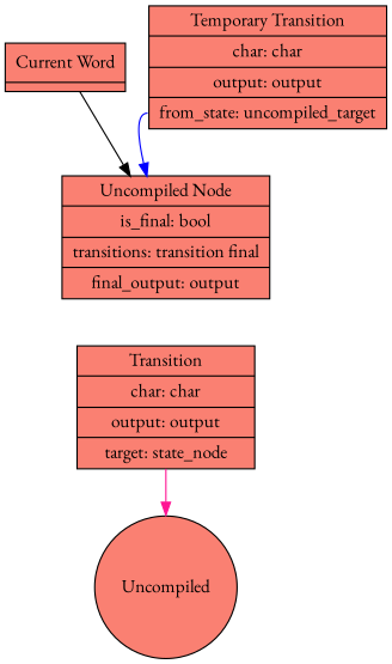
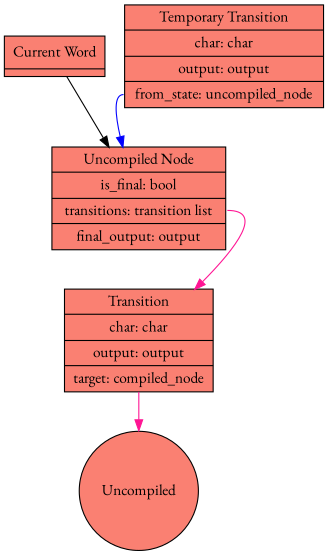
  digraph {
    fontname="EB Garamond"
    node [fillcolor=salmon fontname="EB Garamond" shape=record style=filled]
    edge [color=deeppink fontname="EB Garamond" tailport=f0]
    n1 [label="{Current Word |\n      <f0>characters: temporary_transition list\n    }"]
-   n2 [label="{Uncompiled Node|is_final: bool|<f0>transitions: transition final| final_output: output }}"]
-   n3 [label="{ Temporary Transition | char: char | output: output | <f0>from_state: uncompiled_target }"]
-   n4 [label="{Transition | char: char | output: output | <f0>target: state_node}"]
+   n2 [label="{Uncompiled Node|is_final: bool|<f0>transitions: transition list| final_output: output }}"]
+   n3 [label="{ Temporary Transition | char: char | output: output | <f0>from_state: uncompiled_node }"]
+   n4 [label="{Transition | char: char | output: output | <f0>target: compiled_node}"]
    n5 [label=Uncompiled shape=circle]
    n1 -> n2 [color=black]
+   n2 -> n4
    n3 -> n2 [color=blue]
    n4 -> n5
  }
